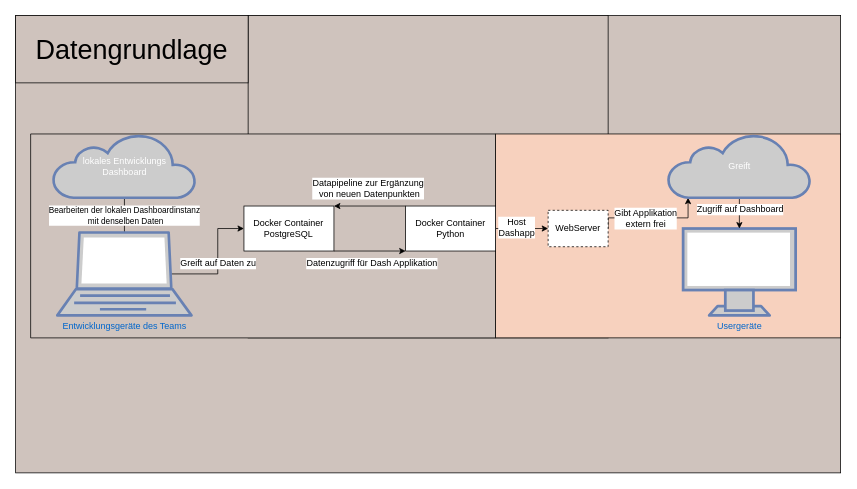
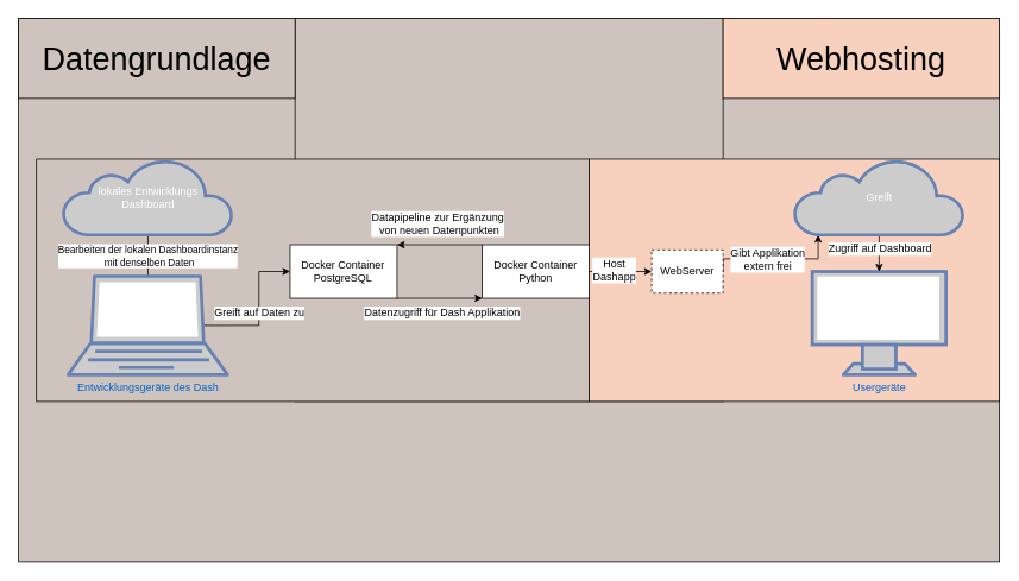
  <mxCell id="0" />
  <mxCell id="1" parent="0" />
  <mxCell id="2" value="" style="rounded=0;whiteSpace=wrap;html=1;fillColor=#CFC3BD;" parent="1" vertex="1"><mxGeometry y="20" width="1100" height="610" as="geometry" x="20" /></mxCell>
  <mxCell id="3" value="" style="rounded=0;whiteSpace=wrap;html=1;fillColor=#CFC3BD;" vertex="1" parent="1"><mxGeometry x="330" y="20" width="480" height="430" as="geometry" /></mxCell>
  <mxCell id="4" value="" style="verticalLabelPosition=bottom;verticalAlign=top;html=1;shape=mxgraph.basic.rect;fillColor2=none;strokeWidth=1;size=20;indent=5;fillColor=#CFC3BD;" parent="1" vertex="1"><mxGeometry x="40" y="178.11" width="620" height="271.89" as="geometry" /></mxCell>
  <mxCell id="5" value="" style="rounded=0;whiteSpace=wrap;html=1;fillColor=#F7D1BE;" parent="1" vertex="1"><mxGeometry x="660" y="178.11" width="460" height="271.89" as="geometry" /></mxCell>
  <mxCell id="6" value="Bearbeiten der lokalen Dashboardinstanz&lt;br&gt;&amp;nbsp;mit denselben Daten" style="edgeStyle=orthogonalEdgeStyle;rounded=0;orthogonalLoop=1;jettySize=auto;html=1;entryX=0.5;entryY=0.08;entryDx=0;entryDy=0;entryPerimeter=0;" parent="1" source="25" target="20" edge="1"><mxGeometry x="-0.627" relative="1" as="geometry"><mxPoint x="116.86" y="478.86" as="targetPoint" /><mxPoint as="offset" /></mxGeometry></mxCell>
  <mxCell id="7" value="" style="edgeStyle=orthogonalEdgeStyle;rounded=0;orthogonalLoop=1;jettySize=auto;html=1;entryX=0;entryY=0.5;entryDx=0;entryDy=0;exitX=1;exitY=0.5;exitDx=0;exitDy=0;" parent="1" source="9" target="13" edge="1"><mxGeometry relative="1" as="geometry"><mxPoint x="368.79" y="349.47" as="targetPoint" /></mxGeometry></mxCell>
  <mxCell id="8" value="Host &lt;br&gt;Dashapp" style="text;html=1;align=center;verticalAlign=middle;resizable=0;points=[];labelBackgroundColor=#ffffff;" parent="7" vertex="1" connectable="0"><mxGeometry x="-0.23" y="1" relative="1" as="geometry"><mxPoint x="1" y="-1.1" as="offset" /></mxGeometry></mxCell>
  <mxCell id="9" value="Docker Container Python" style="rounded=0;whiteSpace=wrap;html=1;" parent="1" vertex="1"><mxGeometry x="540" y="274.2" width="120" height="60" as="geometry" /></mxCell>
  <mxCell id="10" value="Docker Container PostgreSQL" style="rounded=0;whiteSpace=wrap;html=1;" parent="1" vertex="1"><mxGeometry x="324.43" y="274.2" width="120" height="60" as="geometry" /></mxCell>
  <mxCell id="11" value="" style="edgeStyle=orthogonalEdgeStyle;rounded=0;orthogonalLoop=1;jettySize=auto;html=1;entryX=0.14;entryY=1;entryDx=0;entryDy=0;entryPerimeter=0;exitX=1;exitY=0.5;exitDx=0;exitDy=0;" parent="1" source="13" target="24" edge="1"><mxGeometry relative="1" as="geometry"><mxPoint x="801.4" y="466.7" as="targetPoint" /><Array as="points"><mxPoint x="810" y="290" /><mxPoint x="917" y="290" /></Array></mxGeometry></mxCell>
  <mxCell id="12" value="Gibt Applikation&lt;br&gt;extern frei" style="text;html=1;align=center;verticalAlign=middle;resizable=0;points=[];labelBackgroundColor=#ffffff;" parent="11" vertex="1" connectable="0"><mxGeometry x="-0.154" y="-1" relative="1" as="geometry"><mxPoint x="1.91" y="-1.0" as="offset" /></mxGeometry></mxCell>
  <mxCell id="13" value="WebServer" style="rounded=0;whiteSpace=wrap;html=1;dashed=1;" parent="1" vertex="1"><mxGeometry x="730" y="279.93" width="80" height="48.53" as="geometry" /></mxCell>
  <mxCell id="14" value="" style="endArrow=classic;html=1;entryX=0;entryY=1;entryDx=0;entryDy=0;exitX=1;exitY=1;exitDx=0;exitDy=0;" parent="1" source="10" target="9" edge="1"><mxGeometry width="50" height="50" relative="1" as="geometry"><mxPoint x="439.93" y="269.61" as="sourcePoint" /><mxPoint x="599.93" y="269.61" as="targetPoint" /></mxGeometry></mxCell>
  <mxCell id="15" value="Datenzugriff für Dash Applikation" style="text;html=1;align=center;verticalAlign=middle;resizable=0;points=[];labelBackgroundColor=#ffffff;" parent="14" vertex="1" connectable="0"><mxGeometry x="-0.091" y="2" relative="1" as="geometry"><mxPoint x="7.47" y="17.8" as="offset" /></mxGeometry></mxCell>
  <mxCell id="16" value="" style="endArrow=classic;html=1;entryX=1;entryY=0;entryDx=0;entryDy=0;exitX=0;exitY=0;exitDx=0;exitDy=0;" parent="1" source="9" target="10" edge="1"><mxGeometry width="50" height="50" relative="1" as="geometry"><mxPoint x="599.93" y="224.61" as="sourcePoint" /><mxPoint x="438.79" y="279.47" as="targetPoint" /></mxGeometry></mxCell>
  <mxCell id="17" value="Datapipeline zur Ergänzung&lt;br&gt;&amp;nbsp;von neuen Datenpunkten&lt;br&gt;" style="text;html=1;align=center;verticalAlign=middle;resizable=0;points=[];labelBackgroundColor=#ffffff;" parent="16" vertex="1" connectable="0"><mxGeometry x="-0.091" y="2" relative="1" as="geometry"><mxPoint x="-7.47" y="-26.2" as="offset" /></mxGeometry></mxCell>
  <mxCell id="18" value="" style="edgeStyle=orthogonalEdgeStyle;rounded=0;orthogonalLoop=1;jettySize=auto;html=1;entryX=0;entryY=0.5;entryDx=0;entryDy=0;exitX=0.85;exitY=0.5;exitDx=0;exitDy=0;exitPerimeter=0;" parent="1" source="25" target="10" edge="1"><mxGeometry relative="1" as="geometry"><mxPoint x="308.86" y="323.86" as="targetPoint" /></mxGeometry></mxCell>
  <mxCell id="19" value="Greift auf Daten zu" style="text;html=1;align=center;verticalAlign=middle;resizable=0;points=[];labelBackgroundColor=#ffffff;" parent="18" vertex="1" connectable="0"><mxGeometry x="-0.515" y="-4" relative="1" as="geometry"><mxPoint x="24.11" y="-18.7" as="offset" /></mxGeometry></mxCell>
  <mxCell id="20" value="lokales Entwicklungs&lt;br&gt;Dashboard" style="html=1;outlineConnect=0;fillColor=#CCCCCC;strokeColor=#6881B3;gradientColor=none;gradientDirection=north;strokeWidth=2;shape=mxgraph.networks.cloud;fontColor=#ffffff;" parent="1" vertex="1"><mxGeometry x="70" y="178.11" width="190" height="85" as="geometry" /></mxCell>
  <mxCell id="21" value="Usergeräte" style="fontColor=#0066CC;verticalAlign=top;verticalLabelPosition=bottom;labelPosition=center;align=center;html=1;outlineConnect=0;fillColor=#CCCCCC;strokeColor=#6881B3;gradientColor=none;gradientDirection=north;strokeWidth=2;shape=mxgraph.networks.monitor;" parent="1" vertex="1"><mxGeometry x="910" y="304.2" width="150" height="115.8" as="geometry" /></mxCell>
  <mxCell id="22" value="" style="edgeStyle=orthogonalEdgeStyle;rounded=0;orthogonalLoop=1;jettySize=auto;html=1;exitX=0.5;exitY=1;exitDx=0;exitDy=0;exitPerimeter=0;entryX=0.5;entryY=0;entryDx=0;entryDy=0;entryPerimeter=0;" parent="1" source="24" target="21" edge="1"><mxGeometry relative="1" as="geometry"><mxPoint x="1130" y="460.61" as="targetPoint" /></mxGeometry></mxCell>
  <mxCell id="23" value="Zugriff auf Dashboard" style="text;html=1;align=center;verticalAlign=middle;resizable=0;points=[];labelBackgroundColor=#ffffff;" parent="22" vertex="1" connectable="0"><mxGeometry x="-0.152" y="-5" relative="1" as="geometry"><mxPoint x="5" y="-1.4" as="offset" /></mxGeometry></mxCell>
  <mxCell id="24" value="Greift" style="html=1;outlineConnect=0;fillColor=#CCCCCC;strokeColor=#6881B3;gradientColor=none;gradientDirection=north;strokeWidth=2;shape=mxgraph.networks.cloud;fontColor=#ffffff;" parent="1" vertex="1"><mxGeometry x="890" y="178.11" width="190" height="85" as="geometry" /></mxCell>
- <mxCell id="25" value="Entwicklungsgeräte des Teams" style="fontColor=#0066CC;verticalAlign=top;verticalLabelPosition=bottom;labelPosition=center;align=center;html=1;outlineConnect=0;fillColor=#CCCCCC;strokeColor=#6881B3;gradientColor=none;gradientDirection=north;strokeWidth=2;shape=mxgraph.networks.laptop;" parent="1" vertex="1"><mxGeometry x="75.57" y="309.47" width="178.86" height="110.53" as="geometry" /></mxCell>
+ <mxCell id="25" value="Entwicklungsgeräte des Dash" style="fontColor=#0066CC;verticalAlign=top;verticalLabelPosition=bottom;labelPosition=center;align=center;html=1;outlineConnect=0;fillColor=#CCCCCC;strokeColor=#6881B3;gradientColor=none;gradientDirection=north;strokeWidth=2;shape=mxgraph.networks.laptop;" parent="1" vertex="1"><mxGeometry x="75.57" y="309.47" width="178.86" height="110.53" as="geometry" /></mxCell>
  <mxCell id="26" value="&lt;font style=&quot;font-size: 36px&quot;&gt;Datengrundlage&lt;/font&gt;" style="rounded=0;whiteSpace=wrap;html=1;fillColor=#CFC3BD;" parent="1" vertex="1"><mxGeometry y="20" width="310" height="90" as="geometry" x="20" /></mxCell>
+ <mxCell id="27" value="&lt;font style=&quot;font-size: 36px&quot;&gt;Webhosting&lt;/font&gt;" style="rounded=0;whiteSpace=wrap;html=1;fillColor=#F7D1BE;" parent="1" vertex="1"><mxGeometry x="810" y="20" width="310" height="90" as="geometry" /></mxCell>
